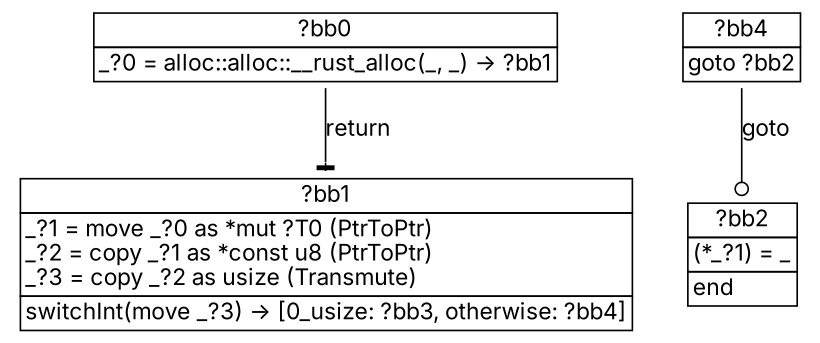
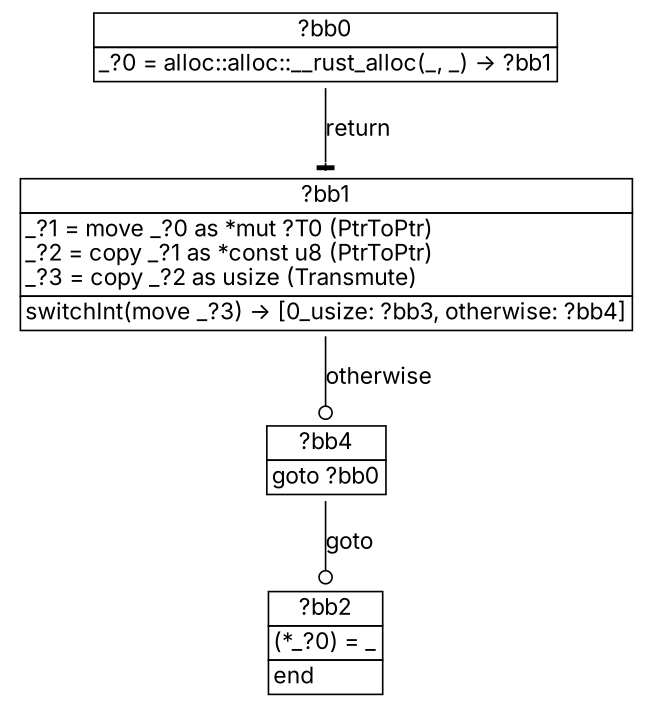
  digraph {
    fontname=Inter
    node [fontname=Inter shape=none]
    edge [arrowhead=odot fontname=Inter]
    n1 [label=<<table border="0" cellborder="1" cellspacing="0"><tr><td  align="center" colspan="1">?bb0</td></tr><tr><td align="left">_?0 = alloc::alloc::__rust_alloc(_, _) -&gt; ?bb1</td></tr></table>>]
    n2 [label=<<table border="0" cellborder="1" cellspacing="0"><tr><td  align="center" colspan="1">?bb1</td></tr><tr><td align="left" balign="left">_?1 = move _?0 as *mut ?T0 (PtrToPtr)<br/>_?2 = copy _?1 as *const u8 (PtrToPtr)<br/>_?3 = copy _?2 as usize (Transmute)<br/></td></tr><tr><td align="left">switchInt(move _?3) -&gt; [0_usize: ?bb3, otherwise: ?bb4]</td></tr></table>>]
-   n3 [label=<<table border="0" cellborder="1" cellspacing="0"><tr><td  align="center" colspan="1">?bb4</td></tr><tr><td align="left">goto ?bb2</td></tr></table>>]
-   n4 [label=<<table border="0" cellborder="1" cellspacing="0"><tr><td  align="center" colspan="1">?bb2</td></tr><tr><td align="left" balign="left">(*_?1) = _<br/></td></tr><tr><td align="left">end</td></tr></table>>]
+   n3 [label=<<table border="0" cellborder="1" cellspacing="0"><tr><td  align="center" colspan="1">?bb4</td></tr><tr><td align="left">goto ?bb0</td></tr></table>>]
+   n4 [label=<<table border="0" cellborder="1" cellspacing="0"><tr><td  align="center" colspan="1">?bb2</td></tr><tr><td align="left" balign="left">(*_?0) = _<br/></td></tr><tr><td align="left">end</td></tr></table>>]
    n1 -> n2 [arrowhead=tee label=return]
+   n2 -> n3 [label=otherwise]
    n3 -> n4 [label=goto]
  }
